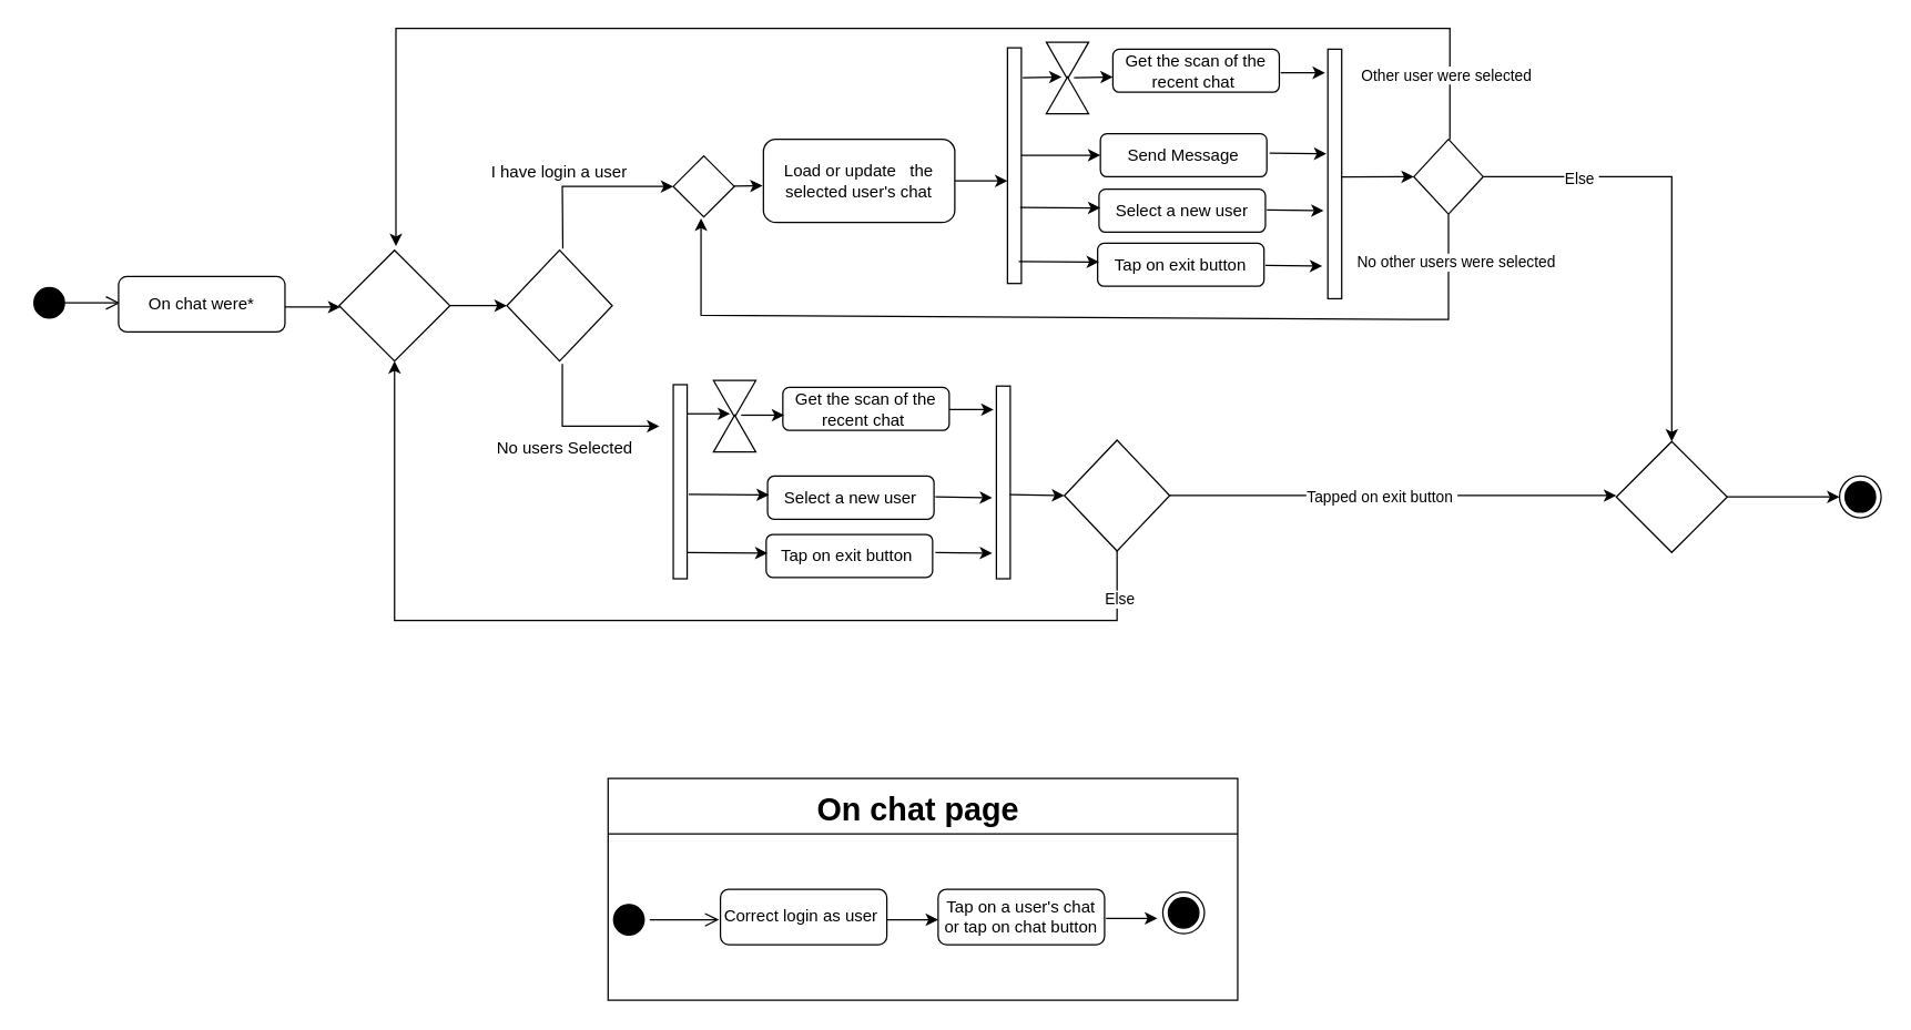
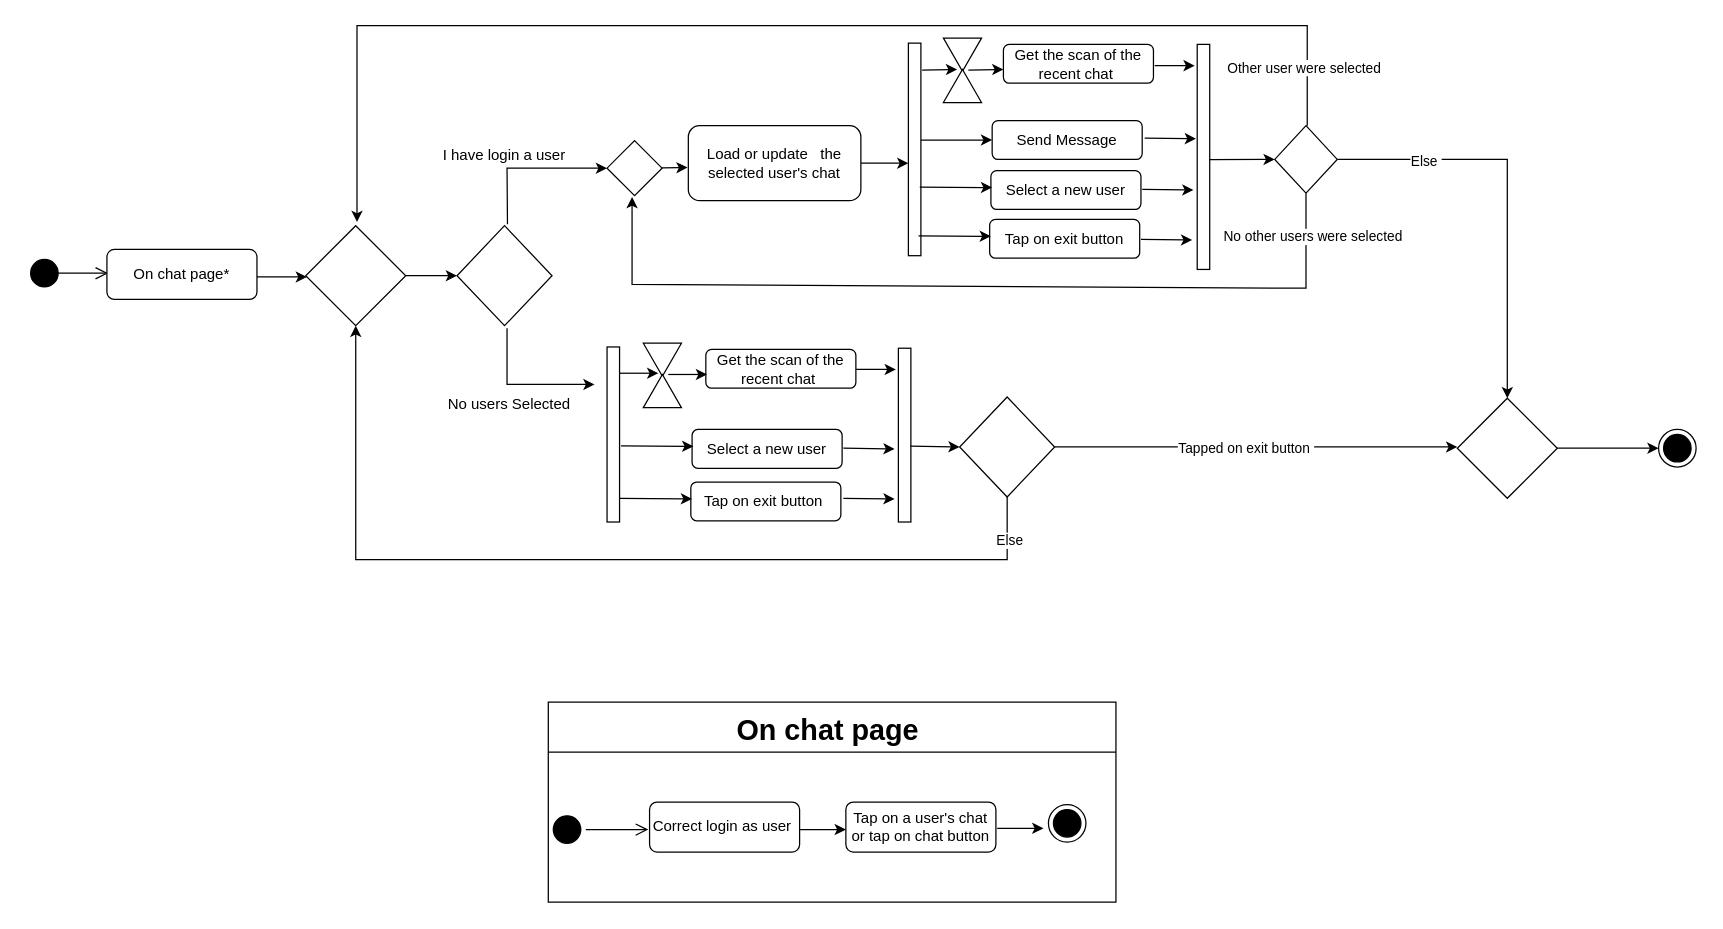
  <mxCell id="0" />
  <mxCell id="1" parent="0" />
  <mxCell id="2" value="" style="ellipse;html=1;shape=startState;fillColor=#000000;strokeColor=#000000;" vertex="1" parent="1"><mxGeometry x="20" y="203" width="30" height="30" as="geometry" /></mxCell>
  <mxCell id="3" value="" style="edgeStyle=orthogonalEdgeStyle;html=1;verticalAlign=bottom;endArrow=open;endSize=8;strokeColor=#000000;rounded=0;" edge="1" parent="1"><mxGeometry relative="1" as="geometry"><mxPoint x="86" y="218" as="targetPoint" /><mxPoint x="46" y="218" as="sourcePoint" /></mxGeometry></mxCell>
  <mxCell id="4" value="" style="rhombus;whiteSpace=wrap;html=1;strokeColor=#000000;" vertex="1" parent="1"><mxGeometry x="244" y="180" width="80" height="80" as="geometry" /></mxCell>
- <mxCell id="5" value="On chat were*" style="rounded=1;whiteSpace=wrap;html=1;strokeColor=#000000;" vertex="1" parent="1"><mxGeometry x="85" y="199" width="120" height="40" as="geometry" /></mxCell>
+ <mxCell id="5" value="On chat page*" style="rounded=1;whiteSpace=wrap;html=1;strokeColor=#000000;" vertex="1" parent="1"><mxGeometry x="85" y="199" width="120" height="40" as="geometry" /></mxCell>
  <mxCell id="6" value="" style="rhombus;whiteSpace=wrap;html=1;strokeColor=#000000;" vertex="1" parent="1"><mxGeometry x="365" y="180" width="76" height="80" as="geometry" /></mxCell>
  <mxCell id="7" value="" style="endArrow=classic;html=1;rounded=0;strokeColor=#000000;entryX=0;entryY=0.5;entryDx=0;entryDy=0;" edge="1" parent="1" source="4" target="6"><mxGeometry width="50" height="50" relative="1" as="geometry"><mxPoint x="255" y="247" as="sourcePoint" /><mxPoint x="305" y="197" as="targetPoint" /></mxGeometry></mxCell>
  <mxCell id="8" value="" style="endArrow=classic;html=1;rounded=0;strokeColor=#000000;entryX=0;entryY=0.5;entryDx=0;entryDy=0;exitX=0.531;exitY=-0.014;exitDx=0;exitDy=0;exitPerimeter=0;" edge="1" parent="1" source="6" target="18"><mxGeometry width="50" height="50" relative="1" as="geometry"><mxPoint x="403" y="177" as="sourcePoint" /><mxPoint x="475" y="117" as="targetPoint" /><Array as="points"><mxPoint x="405" y="134" /></Array></mxGeometry></mxCell>
  <mxCell id="9" value="I have login a user " style="text;strokeColor=none;fillColor=none;align=left;verticalAlign=middle;spacingLeft=4;spacingRight=4;overflow=hidden;points=[[0,0.5],[1,0.5]];portConstraint=eastwest;rotatable=0;" vertex="1" parent="1"><mxGeometry x="348" y="108" width="136" height="30" as="geometry" /></mxCell>
  <mxCell id="10" value="" style="html=1;points=[];perimeter=orthogonalPerimeter;strokeColor=#000000;" vertex="1" parent="1"><mxGeometry x="726" y="34" width="10" height="170" as="geometry" /></mxCell>
  <mxCell id="11" value="Send Message" style="rounded=1;whiteSpace=wrap;html=1;strokeColor=#000000;" vertex="1" parent="1"><mxGeometry x="793" y="96" width="120" height="31" as="geometry" /></mxCell>
  <mxCell id="12" value="" style="triangle;whiteSpace=wrap;html=1;strokeColor=#000000;rotation=90;" vertex="1" parent="1"><mxGeometry x="756" y="28" width="26.5" height="30.5" as="geometry" /></mxCell>
  <mxCell id="13" value="" style="triangle;whiteSpace=wrap;html=1;strokeColor=#000000;rotation=-90;" vertex="1" parent="1"><mxGeometry x="756" y="53" width="26.5" height="30.5" as="geometry" /></mxCell>
  <mxCell id="14" value="Get the scan of the recent chat&amp;nbsp;" style="rounded=1;whiteSpace=wrap;html=1;strokeColor=#000000;" vertex="1" parent="1"><mxGeometry x="802" y="35" width="120" height="31" as="geometry" /></mxCell>
  <mxCell id="15" value="" style="html=1;points=[];perimeter=orthogonalPerimeter;strokeColor=#000000;" vertex="1" parent="1"><mxGeometry x="957" y="35" width="10" height="180" as="geometry" /></mxCell>
  <mxCell id="16" value="Select a new user" style="rounded=1;whiteSpace=wrap;html=1;strokeColor=#000000;" vertex="1" parent="1"><mxGeometry x="792" y="136" width="120" height="31" as="geometry" /></mxCell>
  <mxCell id="17" value="Tap on exit button" style="rounded=1;whiteSpace=wrap;html=1;strokeColor=#000000;" vertex="1" parent="1"><mxGeometry x="791" y="175" width="120" height="31" as="geometry" /></mxCell>
  <mxCell id="18" value="" style="rhombus;whiteSpace=wrap;html=1;strokeColor=#000000;" vertex="1" parent="1"><mxGeometry x="485" y="112" width="44" height="44" as="geometry" /></mxCell>
  <mxCell id="19" value="" style="endArrow=classic;html=1;rounded=0;strokeColor=#000000;" edge="1" parent="1" source="20" target="10"><mxGeometry width="50" height="50" relative="1" as="geometry"><mxPoint x="700" y="133" as="sourcePoint" /><mxPoint x="737" y="125" as="targetPoint" /></mxGeometry></mxCell>
  <mxCell id="20" value="Load or update&amp;nbsp; &amp;nbsp;the selected user's chat" style="rounded=1;whiteSpace=wrap;html=1;strokeColor=#000000;" vertex="1" parent="1"><mxGeometry x="550" y="100" width="138" height="60" as="geometry" /></mxCell>
  <mxCell id="21" value="" style="rhombus;whiteSpace=wrap;html=1;strokeColor=#000000;" vertex="1" parent="1"><mxGeometry x="1019" y="100" width="50" height="54" as="geometry" /></mxCell>
  <mxCell id="22" value="" style="endArrow=classic;html=1;rounded=0;strokeColor=#000000;entryX=0.5;entryY=0;entryDx=0;entryDy=0;" edge="1" parent="1" source="21" target="58"><mxGeometry width="50" height="50" relative="1" as="geometry"><mxPoint x="1065" y="157" as="sourcePoint" /><mxPoint x="1205" y="287" as="targetPoint" /><Array as="points"><mxPoint x="1205" y="127" /><mxPoint x="1205" y="227" /></Array></mxGeometry></mxCell>
  <mxCell id="23" value="Else&amp;nbsp;" style="edgeLabel;html=1;align=center;verticalAlign=middle;resizable=0;points=[];" vertex="1" connectable="0" parent="22"><mxGeometry x="-0.19" y="1" relative="1" as="geometry"><mxPoint x="-62" y="2" as="offset" /></mxGeometry></mxCell>
  <mxCell id="24" value="" style="endArrow=classic;html=1;rounded=0;strokeColor=#000000;exitX=0.5;exitY=1;exitDx=0;exitDy=0;" edge="1" parent="1" source="21"><mxGeometry width="50" height="50" relative="1" as="geometry"><mxPoint x="1049.003" y="153.996" as="sourcePoint" /><mxPoint x="505" y="157" as="targetPoint" /><Array as="points"><mxPoint x="1044" y="230" /><mxPoint x="505" y="227" /></Array></mxGeometry></mxCell>
  <mxCell id="25" value="No other users were selected&amp;nbsp;" style="edgeLabel;html=1;align=center;verticalAlign=middle;resizable=0;points=[];" vertex="1" connectable="0" parent="24"><mxGeometry x="-0.143" y="-1" relative="1" as="geometry"><mxPoint x="224" y="-39" as="offset" /></mxGeometry></mxCell>
  <mxCell id="26" value="" style="endArrow=classic;html=1;rounded=0;strokeColor=#000000;endFill=1;" edge="1" parent="1"><mxGeometry width="50" height="50" relative="1" as="geometry"><mxPoint x="1045" y="100" as="sourcePoint" /><mxPoint x="285" y="177" as="targetPoint" /><Array as="points"><mxPoint x="1045" y="20" /><mxPoint x="507" y="20" /><mxPoint x="285" y="20" /></Array></mxGeometry></mxCell>
  <mxCell id="27" value="Other user were selected&amp;nbsp;" style="edgeLabel;html=1;align=center;verticalAlign=middle;resizable=0;points=[];" vertex="1" connectable="0" parent="26"><mxGeometry x="-0.905" y="2" relative="1" as="geometry"><mxPoint as="offset" /></mxGeometry></mxCell>
  <mxCell id="28" value="" style="endArrow=classic;html=1;rounded=0;strokeColor=#000000;entryX=0;entryY=0.5;entryDx=0;entryDy=0;" edge="1" parent="1" source="10" target="11"><mxGeometry width="50" height="50" relative="1" as="geometry"><mxPoint x="735" y="147" as="sourcePoint" /><mxPoint x="785" y="97" as="targetPoint" /></mxGeometry></mxCell>
  <mxCell id="29" value="" style="endArrow=classic;html=1;rounded=0;strokeColor=#000000;entryX=0;entryY=0.5;entryDx=0;entryDy=0;exitX=0.911;exitY=0.389;exitDx=0;exitDy=0;exitPerimeter=0;" edge="1" parent="1"><mxGeometry width="50" height="50" relative="1" as="geometry"><mxPoint x="735.11" y="149.13" as="sourcePoint" /><mxPoint x="793" y="149.5" as="targetPoint" /></mxGeometry></mxCell>
  <mxCell id="30" value="" style="endArrow=classic;html=1;rounded=0;strokeColor=#000000;entryX=0;entryY=0.5;entryDx=0;entryDy=0;exitX=0.911;exitY=0.389;exitDx=0;exitDy=0;exitPerimeter=0;" edge="1" parent="1"><mxGeometry width="50" height="50" relative="1" as="geometry"><mxPoint x="734.11" y="188.13" as="sourcePoint" /><mxPoint x="792" y="188.5" as="targetPoint" /></mxGeometry></mxCell>
  <mxCell id="31" value="" style="endArrow=classic;html=1;rounded=0;strokeColor=#000000;" edge="1" parent="1"><mxGeometry width="50" height="50" relative="1" as="geometry"><mxPoint x="737" y="55.5" as="sourcePoint" /><mxPoint x="765" y="55" as="targetPoint" /></mxGeometry></mxCell>
  <mxCell id="32" value="" style="endArrow=classic;html=1;rounded=0;strokeColor=#000000;entryX=0;entryY=0.5;entryDx=0;entryDy=0;" edge="1" parent="1"><mxGeometry width="50" height="50" relative="1" as="geometry"><mxPoint x="915" y="110" as="sourcePoint" /><mxPoint x="956" y="110.5" as="targetPoint" /></mxGeometry></mxCell>
  <mxCell id="33" value="" style="endArrow=classic;html=1;rounded=0;strokeColor=#000000;entryX=0;entryY=0.5;entryDx=0;entryDy=0;" edge="1" parent="1"><mxGeometry width="50" height="50" relative="1" as="geometry"><mxPoint x="913" y="151" as="sourcePoint" /><mxPoint x="954" y="151.5" as="targetPoint" /></mxGeometry></mxCell>
  <mxCell id="34" value="" style="endArrow=classic;html=1;rounded=0;strokeColor=#000000;entryX=0;entryY=0.5;entryDx=0;entryDy=0;" edge="1" parent="1"><mxGeometry width="50" height="50" relative="1" as="geometry"><mxPoint x="912" y="191" as="sourcePoint" /><mxPoint x="953" y="191.5" as="targetPoint" /></mxGeometry></mxCell>
  <mxCell id="35" value="" style="endArrow=classic;html=1;rounded=0;strokeColor=#000000;" edge="1" parent="1"><mxGeometry width="50" height="50" relative="1" as="geometry"><mxPoint x="923" y="52" as="sourcePoint" /><mxPoint x="955" y="52" as="targetPoint" /></mxGeometry></mxCell>
  <mxCell id="36" value="" style="endArrow=classic;html=1;rounded=0;strokeColor=#000000;" edge="1" parent="1"><mxGeometry width="50" height="50" relative="1" as="geometry"><mxPoint x="405" y="262" as="sourcePoint" /><mxPoint x="475" y="307" as="targetPoint" /><Array as="points"><mxPoint x="405" y="307" /></Array></mxGeometry></mxCell>
  <mxCell id="37" value="" style="endArrow=classic;html=1;rounded=0;fontSize=18;strokeColor=#000000;entryX=0.003;entryY=0.624;entryDx=0;entryDy=0;entryPerimeter=0;exitX=0.95;exitY=0.586;exitDx=0;exitDy=0;exitPerimeter=0;" edge="1" parent="1"><mxGeometry width="50" height="50" relative="1" as="geometry"><mxPoint x="528.8" y="133.784" as="sourcePoint" /><mxPoint x="549.438" y="133.44" as="targetPoint" /></mxGeometry></mxCell>
  <mxCell id="38" value="No users Selected " style="text;strokeColor=none;fillColor=none;align=left;verticalAlign=middle;spacingLeft=4;spacingRight=4;overflow=hidden;points=[[0,0.5],[1,0.5]];portConstraint=eastwest;rotatable=0;" vertex="1" parent="1"><mxGeometry x="352" y="307" width="136" height="30" as="geometry" /></mxCell>
  <mxCell id="39" value="" style="html=1;points=[];perimeter=orthogonalPerimeter;strokeColor=#000000;" vertex="1" parent="1"><mxGeometry x="485" y="277" width="10" height="140" as="geometry" /></mxCell>
  <mxCell id="40" value="" style="triangle;whiteSpace=wrap;html=1;strokeColor=#000000;rotation=90;" vertex="1" parent="1"><mxGeometry x="516" y="272" width="26.5" height="30.5" as="geometry" /></mxCell>
  <mxCell id="41" value="" style="triangle;whiteSpace=wrap;html=1;strokeColor=#000000;rotation=-90;" vertex="1" parent="1"><mxGeometry x="516" y="297" width="26.5" height="30.5" as="geometry" /></mxCell>
  <mxCell id="42" value="" style="html=1;points=[];perimeter=orthogonalPerimeter;strokeColor=#000000;" vertex="1" parent="1"><mxGeometry x="718" y="278" width="10" height="139" as="geometry" /></mxCell>
  <mxCell id="43" value="Select a new user" style="rounded=1;whiteSpace=wrap;html=1;strokeColor=#000000;" vertex="1" parent="1"><mxGeometry x="553" y="343" width="120" height="31" as="geometry" /></mxCell>
  <mxCell id="44" value="Tap on exit button&amp;nbsp;" style="rounded=1;whiteSpace=wrap;html=1;strokeColor=#000000;" vertex="1" parent="1"><mxGeometry x="552" y="385" width="120" height="31" as="geometry" /></mxCell>
  <mxCell id="45" value="" style="endArrow=classic;html=1;rounded=0;strokeColor=#000000;entryX=0;entryY=0.5;entryDx=0;entryDy=0;exitX=0.911;exitY=0.389;exitDx=0;exitDy=0;exitPerimeter=0;" edge="1" parent="1"><mxGeometry width="50" height="50" relative="1" as="geometry"><mxPoint x="496.11" y="356.13" as="sourcePoint" /><mxPoint x="554" y="356.5" as="targetPoint" /></mxGeometry></mxCell>
  <mxCell id="46" value="" style="endArrow=classic;html=1;rounded=0;strokeColor=#000000;entryX=0;entryY=0.5;entryDx=0;entryDy=0;exitX=0.911;exitY=0.389;exitDx=0;exitDy=0;exitPerimeter=0;" edge="1" parent="1"><mxGeometry width="50" height="50" relative="1" as="geometry"><mxPoint x="495.11" y="398.13" as="sourcePoint" /><mxPoint x="553" y="398.5" as="targetPoint" /></mxGeometry></mxCell>
  <mxCell id="47" value="" style="endArrow=classic;html=1;rounded=0;strokeColor=#000000;" edge="1" parent="1" source="39"><mxGeometry width="50" height="50" relative="1" as="geometry"><mxPoint x="498" y="298.5" as="sourcePoint" /><mxPoint x="526" y="298" as="targetPoint" /></mxGeometry></mxCell>
  <mxCell id="48" value="" style="endArrow=classic;html=1;rounded=0;strokeColor=#000000;entryX=0;entryY=0.5;entryDx=0;entryDy=0;" edge="1" parent="1"><mxGeometry width="50" height="50" relative="1" as="geometry"><mxPoint x="674" y="358" as="sourcePoint" /><mxPoint x="715" y="358.5" as="targetPoint" /></mxGeometry></mxCell>
  <mxCell id="49" value="" style="endArrow=classic;html=1;rounded=0;strokeColor=#000000;entryX=0;entryY=0.5;entryDx=0;entryDy=0;" edge="1" parent="1"><mxGeometry width="50" height="50" relative="1" as="geometry"><mxPoint x="674" y="398" as="sourcePoint" /><mxPoint x="715" y="398.5" as="targetPoint" /></mxGeometry></mxCell>
  <mxCell id="50" value="" style="endArrow=classic;html=1;rounded=0;strokeColor=#000000;" edge="1" parent="1"><mxGeometry width="50" height="50" relative="1" as="geometry"><mxPoint x="684" y="295" as="sourcePoint" /><mxPoint x="716" y="295" as="targetPoint" /></mxGeometry></mxCell>
  <mxCell id="51" value="" style="endArrow=classic;html=1;rounded=0;fontSize=18;strokeColor=#000000;entryX=0.5;entryY=1;entryDx=0;entryDy=0;" edge="1" parent="1" target="4"><mxGeometry width="50" height="50" relative="1" as="geometry"><mxPoint x="805" y="417" as="sourcePoint" /><mxPoint x="445" y="537" as="targetPoint" /><Array as="points"><mxPoint x="805" y="397" /><mxPoint x="805" y="447" /><mxPoint x="284" y="447" /></Array></mxGeometry></mxCell>
  <mxCell id="52" value="Else&amp;nbsp;" style="edgeLabel;html=1;align=center;verticalAlign=middle;resizable=0;points=[];fontSize=11;" vertex="1" connectable="0" parent="51"><mxGeometry x="-0.002" y="1" relative="1" as="geometry"><mxPoint x="320" y="-91" as="offset" /></mxGeometry></mxCell>
  <mxCell id="53" value="Else" style="edgeLabel;html=1;align=center;verticalAlign=middle;resizable=0;points=[];fontSize=11;" vertex="1" connectable="0" parent="51"><mxGeometry x="-0.862" y="1" relative="1" as="geometry"><mxPoint as="offset" /></mxGeometry></mxCell>
  <mxCell id="54" value="" style="rhombus;whiteSpace=wrap;html=1;strokeColor=#000000;" vertex="1" parent="1"><mxGeometry x="767" y="317" width="76" height="80" as="geometry" /></mxCell>
  <mxCell id="55" value="" style="endArrow=classic;html=1;rounded=0;fontSize=18;strokeColor=#000000;entryX=0;entryY=0.5;entryDx=0;entryDy=0;exitX=0.968;exitY=0.563;exitDx=0;exitDy=0;exitPerimeter=0;" edge="1" parent="1" source="42" target="54"><mxGeometry width="50" height="50" relative="1" as="geometry"><mxPoint x="735" y="357" as="sourcePoint" /><mxPoint x="775" y="347" as="targetPoint" /></mxGeometry></mxCell>
  <mxCell id="56" value="" style="endArrow=classic;html=1;rounded=0;strokeColor=#000000;" edge="1" parent="1"><mxGeometry width="50" height="50" relative="1" as="geometry"><mxPoint x="843" y="357" as="sourcePoint" /><mxPoint x="1165" y="357" as="targetPoint" /><Array as="points"><mxPoint x="979" y="357" /><mxPoint x="1005" y="357" /></Array></mxGeometry></mxCell>
  <mxCell id="57" value="Tapped on exit button&amp;nbsp;" style="edgeLabel;html=1;align=center;verticalAlign=middle;resizable=0;points=[];" vertex="1" connectable="0" parent="56"><mxGeometry x="-0.19" y="1" relative="1" as="geometry"><mxPoint x="22" y="1" as="offset" /></mxGeometry></mxCell>
  <mxCell id="58" value="" style="rhombus;whiteSpace=wrap;html=1;fontSize=18;strokeColor=#000000;" vertex="1" parent="1"><mxGeometry x="1165" y="318" width="80" height="80" as="geometry" /></mxCell>
  <mxCell id="59" value="" style="ellipse;html=1;shape=endState;fillColor=#000000;strokeColor=#000000;fontSize=18;" vertex="1" parent="1"><mxGeometry x="1326" y="343" width="30" height="30" as="geometry" /></mxCell>
  <mxCell id="60" value="" style="endArrow=classic;html=1;rounded=0;fontSize=18;strokeColor=#000000;entryX=0;entryY=0.5;entryDx=0;entryDy=0;exitX=1;exitY=0.5;exitDx=0;exitDy=0;" edge="1" parent="1" source="58" target="59"><mxGeometry width="50" height="50" relative="1" as="geometry"><mxPoint x="1245" y="397" as="sourcePoint" /><mxPoint x="1295" y="347" as="targetPoint" /></mxGeometry></mxCell>
  <mxCell id="61" value="" style="endArrow=classic;html=1;rounded=0;fontSize=11;strokeColor=#000000;" edge="1" parent="1"><mxGeometry width="50" height="50" relative="1" as="geometry"><mxPoint x="205" y="221" as="sourcePoint" /><mxPoint x="245" y="221" as="targetPoint" /></mxGeometry></mxCell>
  <mxCell id="62" value="" style="endArrow=classic;html=1;rounded=0;fontSize=40;strokeColor=#000000;entryX=0;entryY=0.5;entryDx=0;entryDy=0;exitX=0.989;exitY=0.512;exitDx=0;exitDy=0;exitPerimeter=0;" edge="1" parent="1" source="15" target="21"><mxGeometry width="50" height="50" relative="1" as="geometry"><mxPoint x="995" y="170" as="sourcePoint" /><mxPoint x="1045" y="120" as="targetPoint" /></mxGeometry></mxCell>
  <mxCell id="63" value="On chat page " style="swimlane;fontSize=23;strokeColor=#000000;startSize=40;" vertex="1" parent="1"><mxGeometry x="438" y="561" width="454" height="160" as="geometry" /></mxCell>
  <mxCell id="64" value="Correct login as user&amp;nbsp;" style="rounded=1;whiteSpace=wrap;html=1;fontSize=12;strokeColor=#000000;" vertex="1" parent="63"><mxGeometry x="81" y="80" width="120" height="40" as="geometry" /></mxCell>
  <mxCell id="65" value="" style="ellipse;html=1;shape=endState;fillColor=#000000;strokeColor=#000000;fontSize=12;labelBorderColor=#000000;labelBackgroundColor=none;" vertex="1" parent="63"><mxGeometry x="400" y="82" width="30" height="30" as="geometry" /></mxCell>
  <mxCell id="66" value="" style="ellipse;html=1;shape=startState;fillColor=#000000;strokeColor=#000000;fontSize=12;" vertex="1" parent="63"><mxGeometry y="87" width="30" height="30" as="geometry" /></mxCell>
  <mxCell id="67" value="" style="edgeStyle=orthogonalEdgeStyle;html=1;verticalAlign=bottom;endArrow=open;endSize=8;strokeColor=#000000;rounded=0;fontSize=12;" edge="1" source="66" parent="63"><mxGeometry relative="1" as="geometry"><mxPoint x="80" y="102" as="targetPoint" /></mxGeometry></mxCell>
  <mxCell id="68" value="Tap on a user's chat or tap on chat button" style="rounded=1;whiteSpace=wrap;html=1;fontSize=12;strokeColor=#000000;" vertex="1" parent="1"><mxGeometry x="676" y="641" width="120" height="40" as="geometry" /></mxCell>
  <mxCell id="69" value="" style="endArrow=classic;html=1;rounded=0;fontSize=12;strokeColor=#000000;exitX=1;exitY=0.5;exitDx=0;exitDy=0;entryX=0;entryY=0.5;entryDx=0;entryDy=0;" edge="1" parent="1"><mxGeometry width="50" height="50" relative="1" as="geometry"><mxPoint x="639" y="663" as="sourcePoint" /><mxPoint x="676" y="663" as="targetPoint" /></mxGeometry></mxCell>
  <mxCell id="70" value="" style="endArrow=classic;html=1;rounded=0;fontSize=12;strokeColor=#000000;exitX=1;exitY=0.5;exitDx=0;exitDy=0;entryX=0;entryY=0.5;entryDx=0;entryDy=0;" edge="1" parent="1"><mxGeometry width="50" height="50" relative="1" as="geometry"><mxPoint x="797" y="662" as="sourcePoint" /><mxPoint x="834" y="662" as="targetPoint" /></mxGeometry></mxCell>
  <mxCell id="71" value="Get the scan of the recent chat&amp;nbsp;" style="rounded=1;whiteSpace=wrap;html=1;strokeColor=#000000;" vertex="1" parent="1"><mxGeometry x="564" y="279" width="120" height="31" as="geometry" /></mxCell>
  <mxCell id="72" value="" style="endArrow=classic;html=1;rounded=0;strokeColor=#000000;" edge="1" parent="1"><mxGeometry width="50" height="50" relative="1" as="geometry"><mxPoint x="534" y="299" as="sourcePoint" /><mxPoint x="565" y="299" as="targetPoint" /></mxGeometry></mxCell>
  <mxCell id="73" value="" style="endArrow=classic;html=1;rounded=0;strokeColor=#000000;" edge="1" parent="1"><mxGeometry width="50" height="50" relative="1" as="geometry"><mxPoint x="774" y="55.5" as="sourcePoint" /><mxPoint x="802" y="55" as="targetPoint" /></mxGeometry></mxCell>
